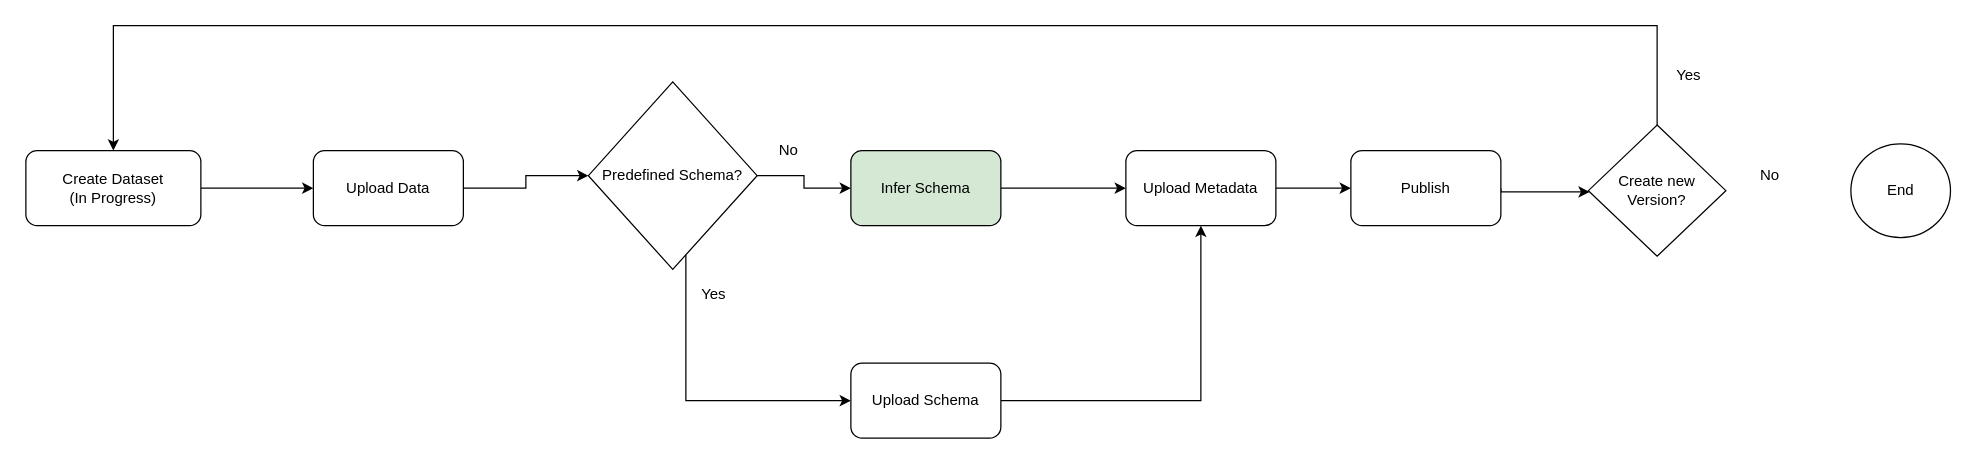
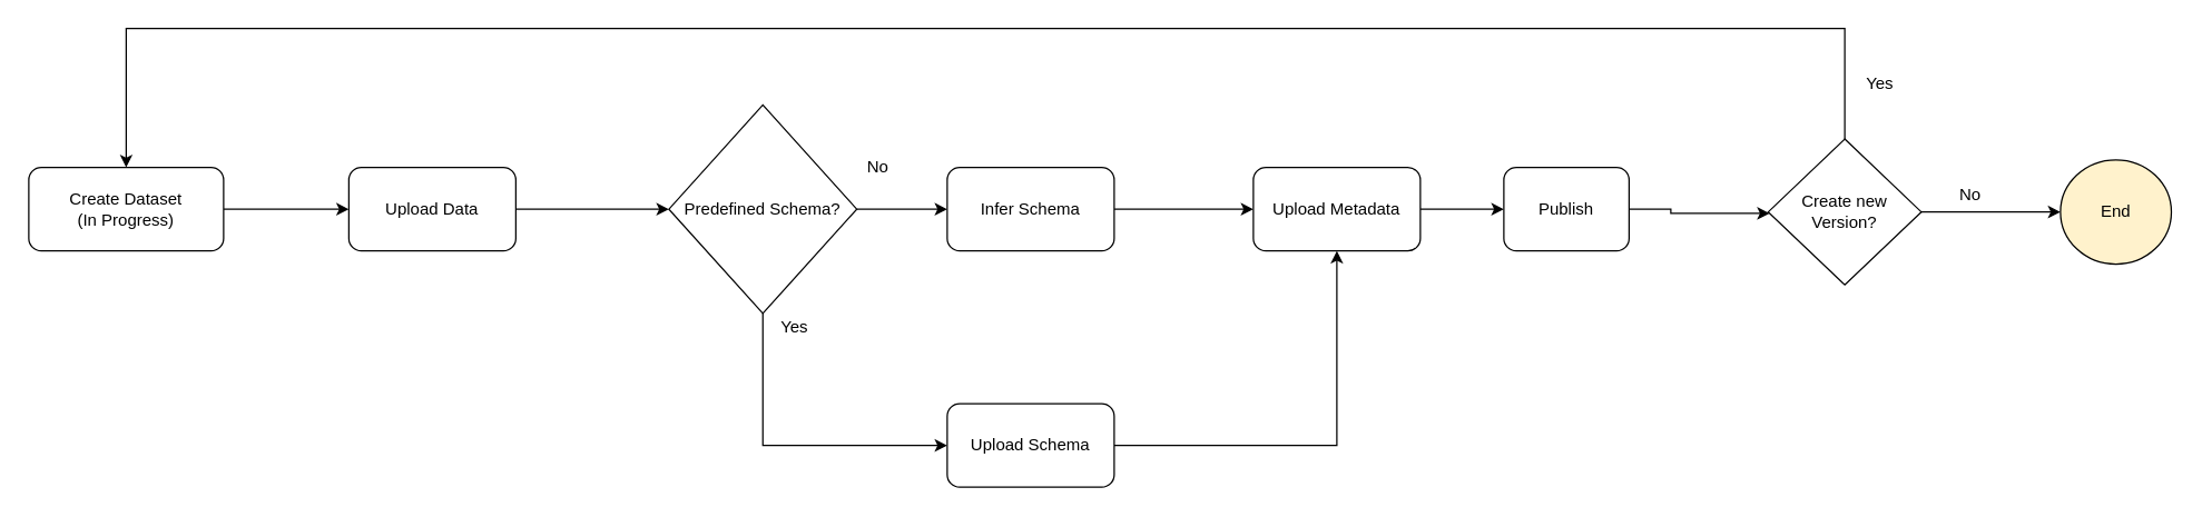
  <mxCell id="0" />
  <mxCell id="1" parent="0" />
  <mxCell id="2" value="" style="edgeStyle=orthogonalEdgeStyle;rounded=0;orthogonalLoop=1;jettySize=auto;html=1;" parent="1" source="3" target="5" edge="1"><mxGeometry relative="1" as="geometry" /></mxCell>
  <mxCell id="3" value="Create Dataset &lt;br&gt;(In Progress)" style="rounded=1;whiteSpace=wrap;html=1;fontSize=12;glass=0;strokeWidth=1;shadow=0;" parent="1" vertex="1"><mxGeometry x="20" y="120" width="140" height="60" as="geometry" /></mxCell>
  <mxCell id="4" value="" style="edgeStyle=orthogonalEdgeStyle;rounded=0;orthogonalLoop=1;jettySize=auto;html=1;" parent="1" source="5" target="8" edge="1"><mxGeometry relative="1" as="geometry" /></mxCell>
  <mxCell id="5" value="Upload Data" style="whiteSpace=wrap;html=1;rounded=1;" parent="1" vertex="1"><mxGeometry x="250" y="120" width="120" height="60" as="geometry" /></mxCell>
  <mxCell id="6" value="" style="edgeStyle=orthogonalEdgeStyle;rounded=0;orthogonalLoop=1;jettySize=auto;html=1;entryX=0;entryY=0.5;entryDx=0;entryDy=0;" parent="1" source="8" target="10" edge="1"><mxGeometry relative="1" as="geometry"><Array as="points"><mxPoint x="548" y="320" /></Array></mxGeometry></mxCell>
  <mxCell id="7" value="" style="edgeStyle=orthogonalEdgeStyle;rounded=0;orthogonalLoop=1;jettySize=auto;html=1;" parent="1" source="8" target="13" edge="1"><mxGeometry relative="1" as="geometry" /></mxCell>
- <mxCell id="8" value="Predefined Schema?" style="rhombus;whiteSpace=wrap;html=1;" parent="1" vertex="1"><mxGeometry x="470" y="65" width="135" height="150" as="geometry" /></mxCell>
+ <mxCell id="8" value="Predefined Schema?" style="rhombus;whiteSpace=wrap;html=1;" parent="1" vertex="1"><mxGeometry x="480" y="75" width="135" height="150" as="geometry" /></mxCell>
  <mxCell id="9" value="" style="edgeStyle=orthogonalEdgeStyle;rounded=0;orthogonalLoop=1;jettySize=auto;html=1;entryX=0.5;entryY=1;entryDx=0;entryDy=0;exitX=1;exitY=0.5;exitDx=0;exitDy=0;" parent="1" source="10" target="16" edge="1"><mxGeometry relative="1" as="geometry"><mxPoint x="575" y="465" as="targetPoint" /><Array as="points"><mxPoint x="960" y="320" /></Array></mxGeometry></mxCell>
  <mxCell id="10" value="Upload Schema" style="whiteSpace=wrap;html=1;rounded=1;" parent="1" vertex="1"><mxGeometry x="680" y="290" width="120" height="60" as="geometry" /></mxCell>
  <mxCell id="11" value="Yes" style="text;html=1;align=center;verticalAlign=middle;resizable=0;points=[];autosize=1;" parent="1" vertex="1"><mxGeometry x="550" y="225" width="40" height="20" as="geometry" /></mxCell>
  <mxCell id="12" value="" style="edgeStyle=orthogonalEdgeStyle;rounded=0;orthogonalLoop=1;jettySize=auto;html=1;" parent="1" source="13" target="16" edge="1"><mxGeometry relative="1" as="geometry" /></mxCell>
- <mxCell id="13" value="Infer Schema" style="whiteSpace=wrap;html=1;rounded=1;fillColor=#d5e8d4;" parent="1" vertex="1"><mxGeometry x="680" y="120" width="120" height="60" as="geometry" /></mxCell>
+ <mxCell id="13" value="Infer Schema" style="whiteSpace=wrap;html=1;rounded=1;" parent="1" vertex="1"><mxGeometry x="680" y="120" width="120" height="60" as="geometry" /></mxCell>
  <mxCell id="14" value="No" style="text;html=1;align=center;verticalAlign=middle;resizable=0;points=[];autosize=1;" parent="1" vertex="1"><mxGeometry x="615" y="110" width="30" height="20" as="geometry" /></mxCell>
  <mxCell id="15" value="" style="edgeStyle=orthogonalEdgeStyle;rounded=0;orthogonalLoop=1;jettySize=auto;html=1;" parent="1" source="16" target="19" edge="1"><mxGeometry relative="1" as="geometry" /></mxCell>
  <mxCell id="16" value="Upload Metadata" style="whiteSpace=wrap;html=1;rounded=1;" parent="1" vertex="1"><mxGeometry x="900" y="120" width="120" height="60" as="geometry" /></mxCell>
  <mxCell id="17" value="" style="edgeStyle=orthogonalEdgeStyle;rounded=0;orthogonalLoop=1;jettySize=auto;html=1;exitX=0.5;exitY=0;exitDx=0;exitDy=0;" parent="1" source="21" edge="1"><mxGeometry relative="1" as="geometry"><mxPoint x="90" y="120" as="targetPoint" /><Array as="points"><mxPoint x="1325" y="20" /><mxPoint x="90" y="20" /></Array></mxGeometry></mxCell>
  <mxCell id="18" value="" style="edgeStyle=orthogonalEdgeStyle;rounded=0;orthogonalLoop=1;jettySize=auto;html=1;exitX=1;exitY=0.5;exitDx=0;exitDy=0;" parent="1" source="19" target="21" edge="1"><mxGeometry relative="1" as="geometry"><Array as="points"><mxPoint x="1200" y="153" /></Array></mxGeometry></mxCell>
- <mxCell id="19" value="Publish" style="whiteSpace=wrap;html=1;rounded=1;" parent="1" vertex="1"><mxGeometry x="1080" y="120" width="120" height="60" as="geometry" /></mxCell>
+ <mxCell id="19" value="Publish" style="whiteSpace=wrap;html=1;rounded=1;" parent="1" vertex="1"><mxGeometry x="1080" y="120" width="90" height="60" as="geometry" /></mxCell>
+ <mxCell id="20" value="" style="edgeStyle=orthogonalEdgeStyle;rounded=0;orthogonalLoop=1;jettySize=auto;html=1;entryX=0;entryY=0.5;entryDx=0;entryDy=0;" parent="1" source="21" target="22" edge="1"><mxGeometry relative="1" as="geometry" /></mxCell>
  <mxCell id="21" value="Create new Version?" style="rhombus;whiteSpace=wrap;html=1;rounded=0;" parent="1" vertex="1"><mxGeometry x="1270" y="99.5" width="110" height="105" as="geometry" /></mxCell>
- <mxCell id="22" value="End" style="ellipse;whiteSpace=wrap;html=1;rounded=1;" parent="1" vertex="1"><mxGeometry x="1480" y="114.5" width="79.69" height="75" as="geometry" /></mxCell>
+ <mxCell id="22" value="End" style="ellipse;whiteSpace=wrap;html=1;rounded=1;fillColor=#fff2cc;" parent="1" vertex="1"><mxGeometry x="1480" y="114.5" width="79.69" height="75" as="geometry" /></mxCell>
  <mxCell id="23" value="No" style="text;html=1;align=center;verticalAlign=middle;resizable=0;points=[];autosize=1;" parent="1" vertex="1"><mxGeometry x="1400" y="130" width="30" height="20" as="geometry" /></mxCell>
  <mxCell id="24" value="Yes" style="text;html=1;align=center;verticalAlign=middle;resizable=0;points=[];autosize=1;" parent="1" vertex="1"><mxGeometry x="1330" y="50" width="40" height="20" as="geometry" /></mxCell>
